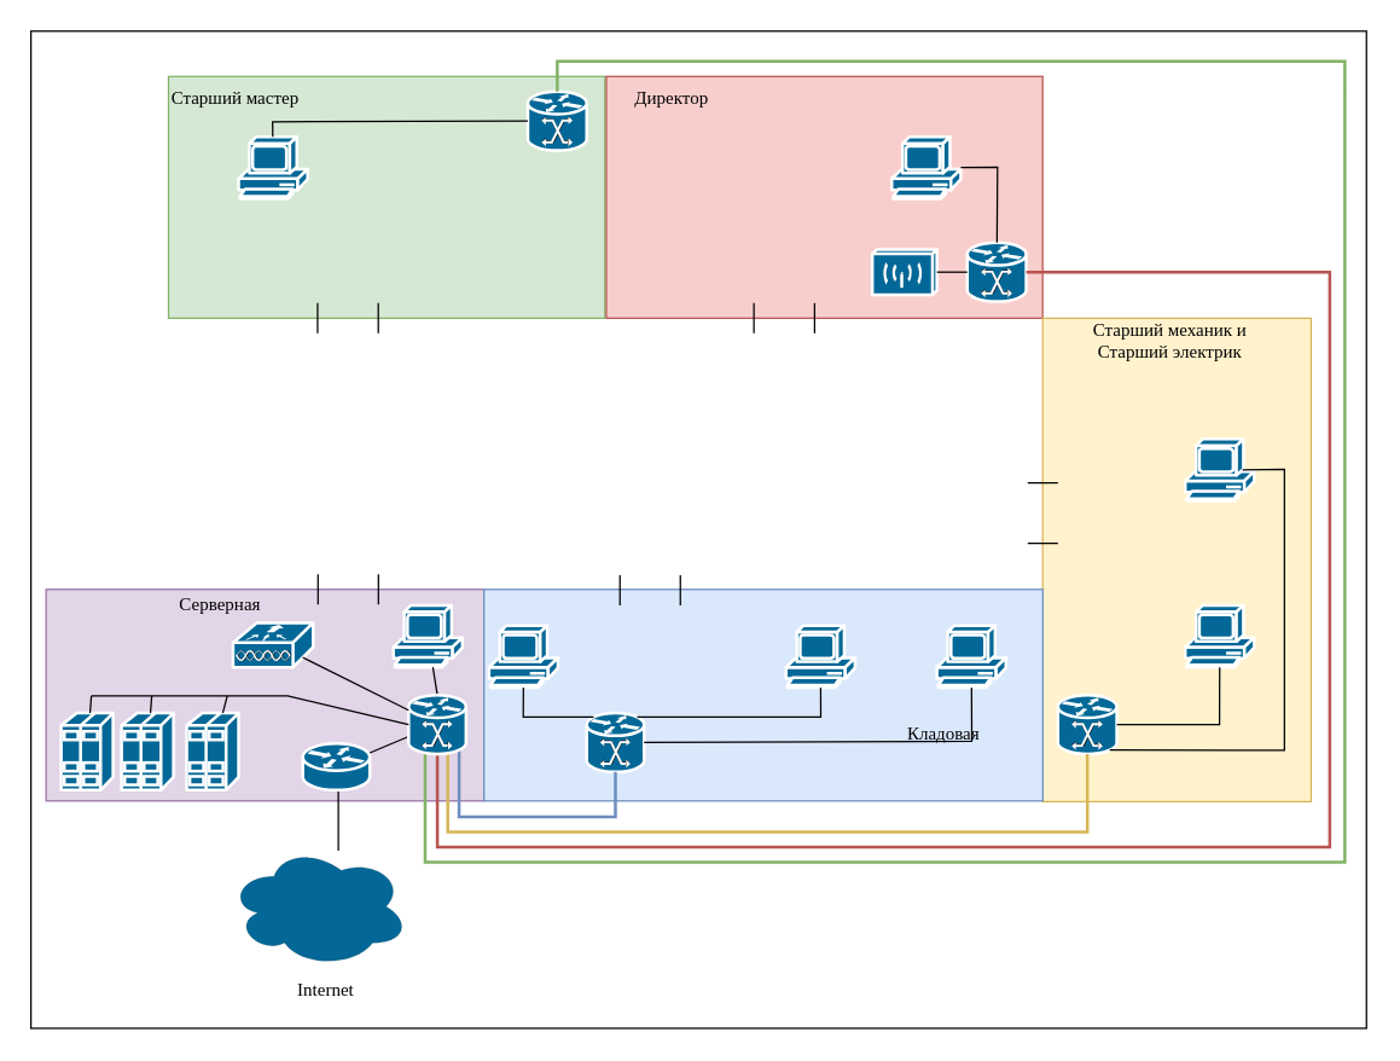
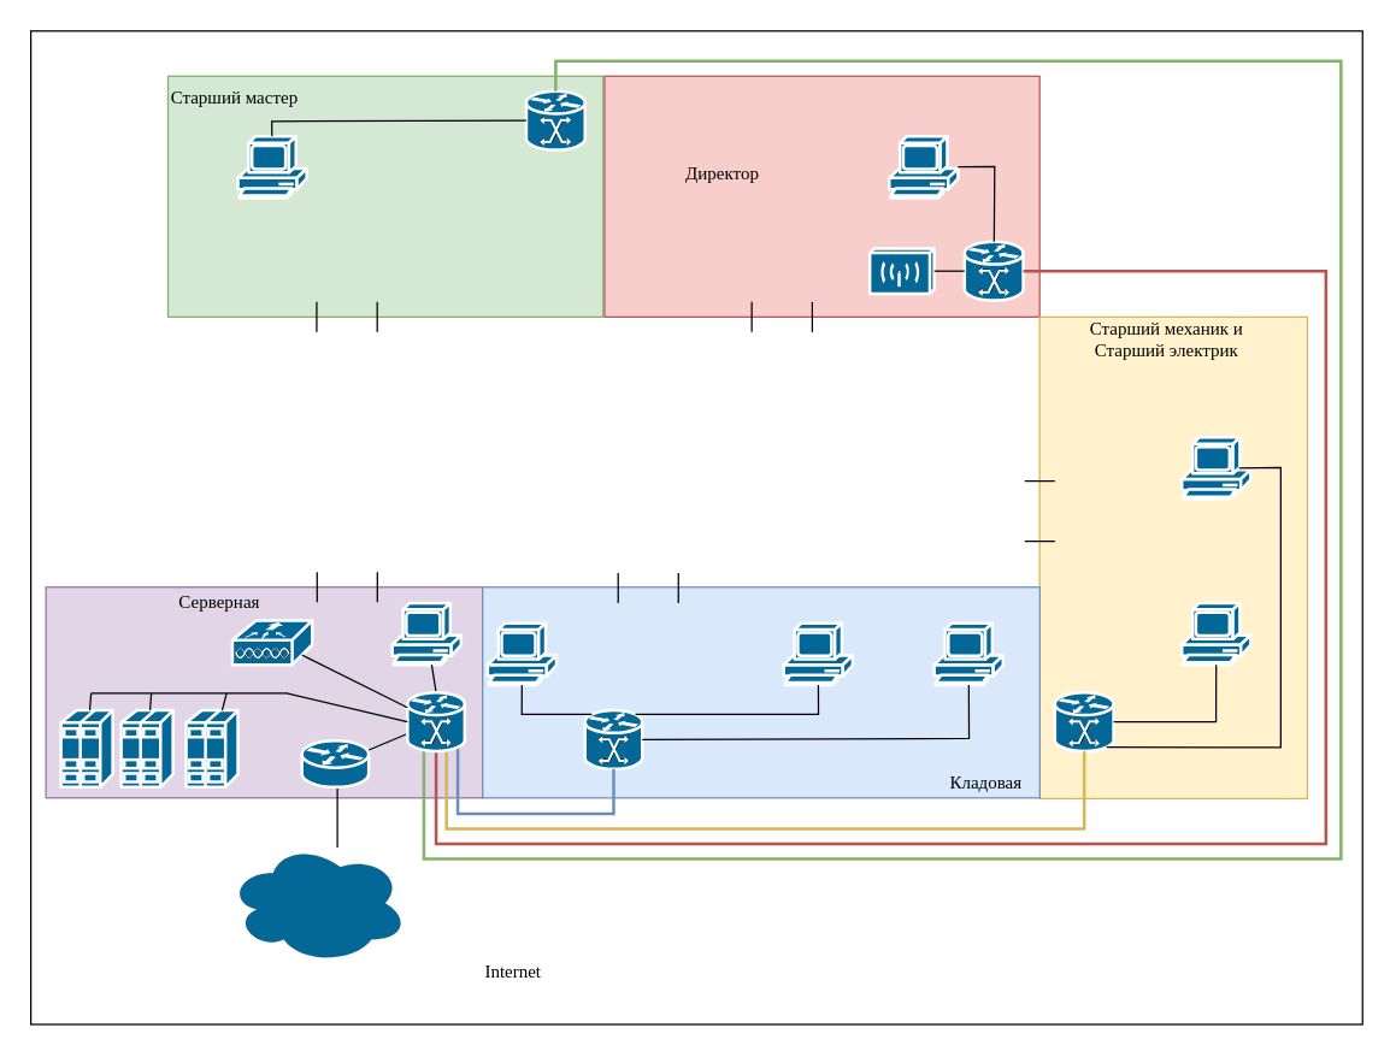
  <mxCell id="0" style=";html=1;" />
  <mxCell id="1" style=";html=1;" parent="0" />
  <mxCell id="2" value="" style="rounded=0;whiteSpace=wrap;html=1;strokeColor=default;" parent="1" vertex="1"><mxGeometry x="20" y="20" width="884.31" height="660" as="geometry" /></mxCell>
  <mxCell id="3" value="" style="rounded=0;whiteSpace=wrap;html=1;fillColor=#d5e8d4;rotation=-180;strokeColor=#82b366;" parent="1" vertex="1"><mxGeometry x="111.09" y="50" width="288.9" height="160" as="geometry" /></mxCell>
  <mxCell id="4" value="" style="rounded=0;whiteSpace=wrap;html=1;fillColor=#e1d5e7;movable=1;resizable=1;rotatable=1;deletable=1;editable=1;locked=0;connectable=1;strokeColor=#9673a6;" parent="1" vertex="1"><mxGeometry x="30" y="389.5" width="290" height="140" as="geometry" /></mxCell>
  <mxCell id="5" value="" style="ellipse;shape=cloud;whiteSpace=wrap;html=1;fillColor=#036897;strokeWidth=0;" parent="1" vertex="1"><mxGeometry x="151.09" y="559.5" width="119" height="80" as="geometry" /></mxCell>
  <mxCell id="6" value="" style="endArrow=none;html=1;rounded=0;" parent="1" edge="1"><mxGeometry width="50" height="50" relative="1" as="geometry"><mxPoint x="223.54" y="562.5" as="sourcePoint" /><mxPoint x="223.54" y="512.5" as="targetPoint" /></mxGeometry></mxCell>
- <mxCell id="7" value="Internet" style="text;html=1;strokeColor=none;fillColor=none;align=center;verticalAlign=middle;whiteSpace=wrap;rounded=0;fontFamily=Times New Roman;fontSize=12;" parent="1" vertex="1"><mxGeometry x="181.09" y="639.5" width="69" height="30" as="geometry" /></mxCell>
+ <mxCell id="7" value="Internet" style="text;html=1;strokeColor=none;fillColor=none;align=center;verticalAlign=middle;whiteSpace=wrap;rounded=0;fontFamily=Times New Roman;fontSize=12;" parent="1" vertex="1"><mxGeometry x="306.09" y="629.5" width="69" height="30" as="geometry" /></mxCell>
  <mxCell id="8" value="Серверная" style="text;html=1;strokeColor=none;fillColor=none;align=center;verticalAlign=middle;whiteSpace=wrap;rounded=0;fontFamily=Times New Roman;fontSize=12;" parent="1" vertex="1"><mxGeometry x="111.09" y="389.5" width="69" height="20" as="geometry" /></mxCell>
  <mxCell id="9" value="" style="endArrow=none;html=1;rounded=0;" parent="1" edge="1"><mxGeometry width="50" height="50" relative="1" as="geometry"><mxPoint x="210.09" y="379.5" as="sourcePoint" /><mxPoint x="210.09" y="399.5" as="targetPoint" /></mxGeometry></mxCell>
  <mxCell id="10" value="" style="endArrow=none;html=1;rounded=0;" parent="1" edge="1"><mxGeometry width="50" height="50" relative="1" as="geometry"><mxPoint x="250.09" y="379.5" as="sourcePoint" /><mxPoint x="250.09" y="399.5" as="targetPoint" /></mxGeometry></mxCell>
  <mxCell id="11" value="" style="shape=mxgraph.cisco.servers.standard_host;sketch=0;html=1;pointerEvents=1;dashed=0;fillColor=#036897;strokeColor=#ffffff;strokeWidth=2;verticalLabelPosition=bottom;verticalAlign=top;align=center;outlineConnect=0;" parent="1" vertex="1"><mxGeometry x="40" y="471.33" width="34.37" height="51" as="geometry" /></mxCell>
  <mxCell id="12" value="" style="shape=mxgraph.cisco.routers.router;sketch=0;html=1;pointerEvents=1;dashed=0;fillColor=#036897;strokeColor=#ffffff;strokeWidth=2;verticalLabelPosition=bottom;verticalAlign=top;align=center;outlineConnect=0;" parent="1" vertex="1"><mxGeometry x="200" y="491.5" width="44.37" height="30.83" as="geometry" /></mxCell>
  <mxCell id="13" value="" style="endArrow=none;html=1;rounded=0;" parent="1" source="12" target="55" edge="1"><mxGeometry width="50" height="50" relative="1" as="geometry"><mxPoint x="141.09" y="359.5" as="sourcePoint" /><mxPoint x="241.09" y="419.5" as="targetPoint" /></mxGeometry></mxCell>
  <mxCell id="14" value="Старший мастер" style="text;html=1;strokeColor=none;fillColor=none;align=center;verticalAlign=middle;whiteSpace=wrap;rounded=0;fontFamily=Times New Roman;fontSize=12;" parent="1" vertex="1"><mxGeometry x="111.09" y="50" width="88.91" height="30" as="geometry" /></mxCell>
  <mxCell id="15" value="" style="endArrow=none;html=1;rounded=0;" parent="1" edge="1"><mxGeometry width="50" height="50" relative="1" as="geometry"><mxPoint x="249.995" y="220" as="sourcePoint" /><mxPoint x="249.995" y="200" as="targetPoint" /></mxGeometry></mxCell>
  <mxCell id="16" value="" style="endArrow=none;html=1;rounded=0;" parent="1" edge="1"><mxGeometry width="50" height="50" relative="1" as="geometry"><mxPoint x="209.815" y="220" as="sourcePoint" /><mxPoint x="209.815" y="200" as="targetPoint" /></mxGeometry></mxCell>
  <mxCell id="17" value="" style="shape=mxgraph.cisco.switches.mgx_8000_multiservice_switch;sketch=0;html=1;pointerEvents=1;dashed=0;fillColor=#036897;strokeColor=#ffffff;strokeWidth=2;verticalLabelPosition=bottom;verticalAlign=top;align=center;outlineConnect=0;" parent="1" vertex="1"><mxGeometry x="349" y="60" width="39" height="39" as="geometry" /></mxCell>
  <mxCell id="18" value="" style="shape=mxgraph.cisco.computers_and_peripherals.pc;sketch=0;html=1;pointerEvents=1;dashed=0;fillColor=#036897;strokeColor=#ffffff;strokeWidth=2;verticalLabelPosition=bottom;verticalAlign=top;align=center;outlineConnect=0;" parent="1" vertex="1"><mxGeometry x="157.5" y="90" width="45.69" height="41" as="geometry" /></mxCell>
  <mxCell id="19" value="" style="rounded=0;whiteSpace=wrap;html=1;fillColor=#f8cecc;rotation=-180;strokeColor=#b85450;" parent="1" vertex="1"><mxGeometry x="400.99" y="50" width="288.9" height="160" as="geometry" /></mxCell>
- <mxCell id="20" value="Директор" style="text;html=1;strokeColor=none;fillColor=none;align=center;verticalAlign=middle;whiteSpace=wrap;rounded=0;fontFamily=Times New Roman;fontSize=12;" parent="1" vertex="1"><mxGeometry x="399.99" y="50" width="88.91" height="30" as="geometry" /></mxCell>
+ <mxCell id="20" value="Директор" style="text;html=1;strokeColor=none;fillColor=none;align=center;verticalAlign=middle;whiteSpace=wrap;rounded=0;fontFamily=Times New Roman;fontSize=12;" parent="1" vertex="1"><mxGeometry x="434.99" y="100" width="88.91" height="30" as="geometry" /></mxCell>
  <mxCell id="21" value="" style="endArrow=none;html=1;rounded=0;" parent="1" edge="1"><mxGeometry width="50" height="50" relative="1" as="geometry"><mxPoint x="538.895" y="220" as="sourcePoint" /><mxPoint x="538.895" y="200" as="targetPoint" /></mxGeometry></mxCell>
  <mxCell id="22" value="" style="endArrow=none;html=1;rounded=0;" parent="1" edge="1"><mxGeometry width="50" height="50" relative="1" as="geometry"><mxPoint x="498.715" y="220" as="sourcePoint" /><mxPoint x="498.715" y="200" as="targetPoint" /></mxGeometry></mxCell>
  <mxCell id="23" value="" style="shape=mxgraph.cisco.switches.mgx_8000_multiservice_switch;sketch=0;html=1;pointerEvents=1;dashed=0;fillColor=#036897;strokeColor=#ffffff;strokeWidth=2;verticalLabelPosition=bottom;verticalAlign=top;align=center;outlineConnect=0;" parent="1" vertex="1"><mxGeometry x="640" y="160" width="39" height="39" as="geometry" /></mxCell>
  <mxCell id="24" value="" style="shape=mxgraph.cisco.computers_and_peripherals.pc;sketch=0;html=1;pointerEvents=1;dashed=0;fillColor=#036897;strokeColor=#ffffff;strokeWidth=2;verticalLabelPosition=bottom;verticalAlign=top;align=center;outlineConnect=0;" parent="1" vertex="1"><mxGeometry x="590" y="90" width="45.69" height="41" as="geometry" /></mxCell>
  <mxCell id="25" value="" style="rounded=0;whiteSpace=wrap;html=1;fillColor=#fff2cc;rotation=-180;strokeColor=#d6b656;" parent="1" vertex="1"><mxGeometry x="689.89" y="210" width="177.79" height="320" as="geometry" /></mxCell>
  <mxCell id="26" value="Старший механик и &lt;br&gt;Старший&amp;nbsp;электрик" style="text;html=1;strokeColor=none;fillColor=none;align=center;verticalAlign=middle;whiteSpace=wrap;rounded=0;fontFamily=Times New Roman;fontSize=12;" parent="1" vertex="1"><mxGeometry x="688.89" y="210" width="171.11" height="30" as="geometry" /></mxCell>
  <mxCell id="27" value="" style="shape=mxgraph.cisco.switches.mgx_8000_multiservice_switch;sketch=0;html=1;pointerEvents=1;dashed=0;fillColor=#036897;strokeColor=#ffffff;strokeWidth=2;verticalLabelPosition=bottom;verticalAlign=top;align=center;outlineConnect=0;" parent="1" vertex="1"><mxGeometry x="700" y="459.5" width="39" height="39" as="geometry" /></mxCell>
  <mxCell id="28" value="" style="shape=mxgraph.cisco.computers_and_peripherals.pc;sketch=0;html=1;pointerEvents=1;dashed=0;fillColor=#036897;strokeColor=#ffffff;strokeWidth=2;verticalLabelPosition=bottom;verticalAlign=top;align=center;outlineConnect=0;" parent="1" vertex="1"><mxGeometry x="784.31" y="290" width="45.69" height="41" as="geometry" /></mxCell>
  <mxCell id="29" value="" style="shape=mxgraph.cisco.computers_and_peripherals.pc;sketch=0;html=1;pointerEvents=1;dashed=0;fillColor=#036897;strokeColor=#ffffff;strokeWidth=2;verticalLabelPosition=bottom;verticalAlign=top;align=center;outlineConnect=0;" parent="1" vertex="1"><mxGeometry x="784.31" y="400" width="45.69" height="41" as="geometry" /></mxCell>
  <mxCell id="30" value="" style="endArrow=none;html=1;rounded=0;" parent="1" edge="1"><mxGeometry width="50" height="50" relative="1" as="geometry"><mxPoint x="680" y="319" as="sourcePoint" /><mxPoint x="700" y="319" as="targetPoint" /></mxGeometry></mxCell>
  <mxCell id="31" value="" style="endArrow=none;html=1;rounded=0;" parent="1" edge="1"><mxGeometry width="50" height="50" relative="1" as="geometry"><mxPoint x="680" y="359" as="sourcePoint" /><mxPoint x="700" y="359" as="targetPoint" /></mxGeometry></mxCell>
  <mxCell id="32" value="" style="rounded=0;whiteSpace=wrap;html=1;fillColor=#dae8fc;movable=1;resizable=1;rotatable=1;deletable=1;editable=1;locked=0;connectable=1;strokeColor=#6c8ebf;" parent="1" vertex="1"><mxGeometry x="320" y="389.5" width="370" height="140" as="geometry" /></mxCell>
  <mxCell id="33" value="" style="endArrow=none;html=1;rounded=0;" parent="1" edge="1"><mxGeometry width="50" height="50" relative="1" as="geometry"><mxPoint x="410" y="380" as="sourcePoint" /><mxPoint x="410" y="400" as="targetPoint" /></mxGeometry></mxCell>
  <mxCell id="34" value="" style="endArrow=none;html=1;rounded=0;" parent="1" edge="1"><mxGeometry width="50" height="50" relative="1" as="geometry"><mxPoint x="450" y="380" as="sourcePoint" /><mxPoint x="450" y="400" as="targetPoint" /></mxGeometry></mxCell>
- <mxCell id="35" value="Кладовая" style="text;html=1;strokeColor=none;fillColor=none;align=center;verticalAlign=middle;whiteSpace=wrap;rounded=0;fontFamily=Times New Roman;fontSize=12;" parent="1" vertex="1"><mxGeometry x="589.89" y="474.5" width="69" height="20" as="geometry" /></mxCell>
+ <mxCell id="35" value="Кладовая" style="text;html=1;strokeColor=none;fillColor=none;align=center;verticalAlign=middle;whiteSpace=wrap;rounded=0;fontFamily=Times New Roman;fontSize=12;" parent="1" vertex="1"><mxGeometry x="619.89" y="509.5" width="69" height="20" as="geometry" /></mxCell>
  <mxCell id="36" value="" style="shape=mxgraph.cisco.computers_and_peripherals.pc;sketch=0;html=1;pointerEvents=1;dashed=0;fillColor=#036897;strokeColor=#ffffff;strokeWidth=2;verticalLabelPosition=bottom;verticalAlign=top;align=center;outlineConnect=0;" parent="1" vertex="1"><mxGeometry x="323.31" y="413.41" width="45.69" height="41" as="geometry" /></mxCell>
  <mxCell id="37" value="" style="shape=mxgraph.cisco.computers_and_peripherals.pc;sketch=0;html=1;pointerEvents=1;dashed=0;fillColor=#036897;strokeColor=#ffffff;strokeWidth=2;verticalLabelPosition=bottom;verticalAlign=top;align=center;outlineConnect=0;" parent="1" vertex="1"><mxGeometry x="520" y="413.41" width="45.69" height="41" as="geometry" /></mxCell>
  <mxCell id="38" value="" style="shape=mxgraph.cisco.computers_and_peripherals.pc;sketch=0;html=1;pointerEvents=1;dashed=0;fillColor=#036897;strokeColor=#ffffff;strokeWidth=2;verticalLabelPosition=bottom;verticalAlign=top;align=center;outlineConnect=0;" parent="1" vertex="1"><mxGeometry x="619.89" y="413.41" width="45.69" height="41" as="geometry" /></mxCell>
  <mxCell id="39" value="" style="shape=mxgraph.cisco.switches.mgx_8000_multiservice_switch;sketch=0;html=1;pointerEvents=1;dashed=0;fillColor=#036897;strokeColor=#ffffff;strokeWidth=2;verticalLabelPosition=bottom;verticalAlign=top;align=center;outlineConnect=0;" parent="1" vertex="1"><mxGeometry x="388" y="471.33" width="38" height="39" as="geometry" /></mxCell>
  <mxCell id="40" value="" style="endArrow=none;html=1;rounded=0;edgeStyle=orthogonalEdgeStyle;entryX=0.88;entryY=0.93;entryDx=0;entryDy=0;entryPerimeter=0;fillColor=#dae8fc;strokeColor=#6c8ebf;strokeWidth=2;" parent="1" source="39" target="55" edge="1"><mxGeometry width="50" height="50" relative="1" as="geometry"><mxPoint x="480" y="390" as="sourcePoint" /><mxPoint x="530" y="340" as="targetPoint" /><Array as="points"><mxPoint x="407" y="540" /><mxPoint x="304" y="540" /></Array></mxGeometry></mxCell>
  <mxCell id="41" value="" style="endArrow=none;html=1;rounded=0;exitX=0.12;exitY=0.07;exitDx=0;exitDy=0;exitPerimeter=0;" parent="1" source="39" target="36" edge="1"><mxGeometry width="50" height="50" relative="1" as="geometry"><mxPoint x="290" y="400" as="sourcePoint" /><mxPoint x="340" y="350" as="targetPoint" /><Array as="points"><mxPoint x="346" y="474" /></Array></mxGeometry></mxCell>
  <mxCell id="42" value="" style="endArrow=none;html=1;rounded=0;exitX=0.88;exitY=0.07;exitDx=0;exitDy=0;exitPerimeter=0;" parent="1" source="39" target="37" edge="1"><mxGeometry width="50" height="50" relative="1" as="geometry"><mxPoint x="360" y="460" as="sourcePoint" /><mxPoint x="410" y="410" as="targetPoint" /><Array as="points"><mxPoint x="543" y="474" /></Array></mxGeometry></mxCell>
  <mxCell id="43" value="" style="endArrow=none;html=1;rounded=0;" parent="1" source="39" target="38" edge="1"><mxGeometry width="50" height="50" relative="1" as="geometry"><mxPoint x="490" y="470" as="sourcePoint" /><mxPoint x="540" y="420" as="targetPoint" /><Array as="points"><mxPoint x="643" y="490" /></Array></mxGeometry></mxCell>
  <mxCell id="44" value="" style="endArrow=none;html=1;rounded=0;" parent="1" source="27" target="29" edge="1"><mxGeometry width="50" height="50" relative="1" as="geometry"><mxPoint x="780" y="430" as="sourcePoint" /><mxPoint x="830" y="380" as="targetPoint" /><Array as="points"><mxPoint x="807" y="479" /></Array></mxGeometry></mxCell>
  <mxCell id="45" value="" style="endArrow=none;html=1;rounded=0;exitX=0.88;exitY=0.93;exitDx=0;exitDy=0;exitPerimeter=0;entryX=0.83;entryY=0.5;entryDx=0;entryDy=0;entryPerimeter=0;" parent="1" source="27" target="28" edge="1"><mxGeometry width="50" height="50" relative="1" as="geometry"><mxPoint x="780" y="430" as="sourcePoint" /><mxPoint x="830" y="380" as="targetPoint" /><Array as="points"><mxPoint x="850" y="496" /><mxPoint x="850" y="310" /></Array></mxGeometry></mxCell>
  <mxCell id="46" value="" style="endArrow=none;html=1;rounded=0;edgeStyle=orthogonalEdgeStyle;fillColor=#f8cecc;strokeColor=#b85450;strokeWidth=2;entryX=0.5;entryY=1;entryDx=0;entryDy=0;entryPerimeter=0;" parent="1" source="23" target="55" edge="1"><mxGeometry width="50" height="50" relative="1" as="geometry"><mxPoint x="750" y="140" as="sourcePoint" /><mxPoint x="288" y="459.75" as="targetPoint" /><Array as="points"><mxPoint x="880" y="180" /><mxPoint x="880" y="560" /><mxPoint x="289" y="560" /></Array></mxGeometry></mxCell>
  <mxCell id="47" value="" style="endArrow=none;html=1;rounded=0;edgeStyle=orthogonalEdgeStyle;fillColor=#d5e8d4;strokeColor=#82b366;strokeWidth=2;" parent="1" source="17" target="55" edge="1"><mxGeometry width="50" height="50" relative="1" as="geometry"><mxPoint x="341.556" y="199" as="sourcePoint" /><mxPoint x="281" y="459.5" as="targetPoint" /><Array as="points"><mxPoint x="369" y="40" /><mxPoint x="890" y="40" /><mxPoint x="890" y="570" /><mxPoint x="281" y="570" /></Array></mxGeometry></mxCell>
  <mxCell id="48" value="" style="endArrow=none;html=1;rounded=0;" parent="1" source="18" target="17" edge="1"><mxGeometry width="50" height="50" relative="1" as="geometry"><mxPoint x="370" y="110" as="sourcePoint" /><mxPoint x="420" y="60" as="targetPoint" /><Array as="points"><mxPoint x="180" y="80" /></Array></mxGeometry></mxCell>
  <mxCell id="49" value="" style="endArrow=none;html=1;rounded=0;" parent="1" source="23" target="24" edge="1"><mxGeometry width="50" height="50" relative="1" as="geometry"><mxPoint x="530" y="190" as="sourcePoint" /><mxPoint x="580" y="140" as="targetPoint" /><Array as="points"><mxPoint x="660" y="110" /></Array></mxGeometry></mxCell>
  <mxCell id="50" value="" style="shape=mxgraph.cisco.wireless.wireless_transport;sketch=0;html=1;pointerEvents=1;dashed=0;fillColor=#036897;strokeColor=#ffffff;strokeWidth=2;verticalLabelPosition=bottom;verticalAlign=top;align=center;outlineConnect=0;" parent="1" vertex="1"><mxGeometry x="577.11" y="164.5" width="42.78" height="30" as="geometry" /></mxCell>
  <mxCell id="51" value="" style="endArrow=none;html=1;rounded=0;entryX=0;entryY=0.5;entryDx=0;entryDy=0;entryPerimeter=0;exitX=1;exitY=0.5;exitDx=0;exitDy=0;exitPerimeter=0;" parent="1" source="50" target="23" edge="1"><mxGeometry width="50" height="50" relative="1" as="geometry"><mxPoint x="600" y="220" as="sourcePoint" /><mxPoint x="650" y="170" as="targetPoint" /></mxGeometry></mxCell>
  <mxCell id="52" value="" style="shape=mxgraph.cisco.computers_and_peripherals.pc;sketch=0;html=1;pointerEvents=1;dashed=0;fillColor=#036897;strokeColor=#ffffff;strokeWidth=2;verticalLabelPosition=bottom;verticalAlign=top;align=center;outlineConnect=0;" parent="1" vertex="1"><mxGeometry x="260" y="400" width="45.69" height="41" as="geometry" /></mxCell>
  <mxCell id="53" value="" style="endArrow=none;html=1;rounded=0;exitX=0.5;exitY=0;exitDx=0;exitDy=0;exitPerimeter=0;" parent="1" source="55" target="52" edge="1"><mxGeometry width="50" height="50" relative="1" as="geometry"><mxPoint x="211" y="505" as="sourcePoint" /><mxPoint x="168" y="505" as="targetPoint" /></mxGeometry></mxCell>
  <mxCell id="54" value="" style="endArrow=none;html=1;rounded=0;fillColor=#fff2cc;strokeColor=#d6b656;strokeWidth=2;edgeStyle=orthogonalEdgeStyle;exitX=0.5;exitY=1;exitDx=0;exitDy=0;exitPerimeter=0;" parent="1" source="27" target="55" edge="1"><mxGeometry width="50" height="50" relative="1" as="geometry"><mxPoint x="720" y="499" as="sourcePoint" /><mxPoint x="296.068" y="459.5" as="targetPoint" /><Array as="points"><mxPoint x="720" y="550" /><mxPoint x="296" y="550" /></Array></mxGeometry></mxCell>
  <mxCell id="55" value="" style="shape=mxgraph.cisco.switches.mgx_8000_multiservice_switch;sketch=0;html=1;pointerEvents=1;dashed=0;fillColor=#036897;strokeColor=#ffffff;strokeWidth=2;verticalLabelPosition=bottom;verticalAlign=top;align=center;outlineConnect=0;" parent="1" vertex="1"><mxGeometry x="270.09" y="459.41" width="38" height="39" as="geometry" /></mxCell>
  <mxCell id="56" value="" style="shape=mxgraph.cisco.wireless.wlan_controller;sketch=0;html=1;pointerEvents=1;dashed=0;fillColor=#036897;strokeColor=#ffffff;strokeWidth=2;verticalLabelPosition=bottom;verticalAlign=top;align=center;outlineConnect=0;" parent="1" vertex="1"><mxGeometry x="153.83" y="411.59" width="53.04" height="29.41" as="geometry" /></mxCell>
  <mxCell id="57" value="" style="endArrow=none;html=1;rounded=0;exitX=0.87;exitY=0.78;exitDx=0;exitDy=0;exitPerimeter=0;" parent="1" source="56" target="55" edge="1"><mxGeometry width="50" height="50" relative="1" as="geometry"><mxPoint x="260" y="410" as="sourcePoint" /><mxPoint x="310" y="360" as="targetPoint" /></mxGeometry></mxCell>
  <mxCell id="58" value="" style="shape=mxgraph.cisco.servers.standard_host;sketch=0;html=1;pointerEvents=1;dashed=0;fillColor=#036897;strokeColor=#ffffff;strokeWidth=2;verticalLabelPosition=bottom;verticalAlign=top;align=center;outlineConnect=0;" vertex="1" parent="1"><mxGeometry x="80" y="471.33" width="34.37" height="51" as="geometry" /></mxCell>
  <mxCell id="59" value="" style="shape=mxgraph.cisco.servers.standard_host;sketch=0;html=1;pointerEvents=1;dashed=0;fillColor=#036897;strokeColor=#ffffff;strokeWidth=2;verticalLabelPosition=bottom;verticalAlign=top;align=center;outlineConnect=0;" vertex="1" parent="1"><mxGeometry x="123.13" y="471.33" width="34.37" height="51" as="geometry" /></mxCell>
  <mxCell id="60" value="" style="endArrow=none;html=1;rounded=0;entryX=0;entryY=0.5;entryDx=0;entryDy=0;entryPerimeter=0;" edge="1" parent="1" target="55"><mxGeometry width="50" height="50" relative="1" as="geometry"><mxPoint x="60" y="460" as="sourcePoint" /><mxPoint x="220" y="460" as="targetPoint" /><Array as="points"><mxPoint x="120" y="460" /><mxPoint x="190" y="460" /></Array></mxGeometry></mxCell>
  <mxCell id="61" value="" style="endArrow=none;html=1;rounded=0;" edge="1" parent="1" source="11"><mxGeometry width="50" height="50" relative="1" as="geometry"><mxPoint x="40" y="490" as="sourcePoint" /><mxPoint x="60" y="460" as="targetPoint" /></mxGeometry></mxCell>
  <mxCell id="62" value="" style="endArrow=none;html=1;rounded=0;" edge="1" parent="1" source="58"><mxGeometry width="50" height="50" relative="1" as="geometry"><mxPoint x="50" y="500" as="sourcePoint" /><mxPoint x="100" y="460" as="targetPoint" /></mxGeometry></mxCell>
  <mxCell id="63" value="" style="endArrow=none;html=1;rounded=0;" edge="1" parent="1" source="59"><mxGeometry width="50" height="50" relative="1" as="geometry"><mxPoint x="80" y="510" as="sourcePoint" /><mxPoint x="150" y="460" as="targetPoint" /></mxGeometry></mxCell>
